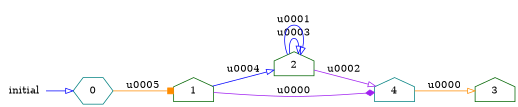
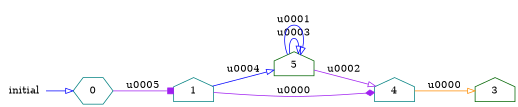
  digraph {
    rankdir=LR
    node [color=teal shape=house]
    edge [arrowhead=onormal color=blue]
    0 [shape=hexagon]
-   1 [color=darkgreen]
-   2 [color=darkgreen]
+   1
+   2 [color=darkgreen label=5]
    4
    initial [color=darkgreen shape=plaintext]
    3 [color=darkgreen]
-   0 -> 1 [arrowhead=box color=darkorange label="\u0005"]
+   0 -> 1 [arrowhead=box color=purple label="\u0005"]
    1 -> 2 [label="\u0004"]
    1 -> 4 [arrowhead=diamond color=purple label="\u0000"]
    2 -> 2 [label="\u0003"]
    2 -> 2 [label="\u0001"]
    2 -> 4 [color=purple label="\u0002"]
    4 -> 3 [color=darkorange label="\u0000"]
    initial -> 0
  }
